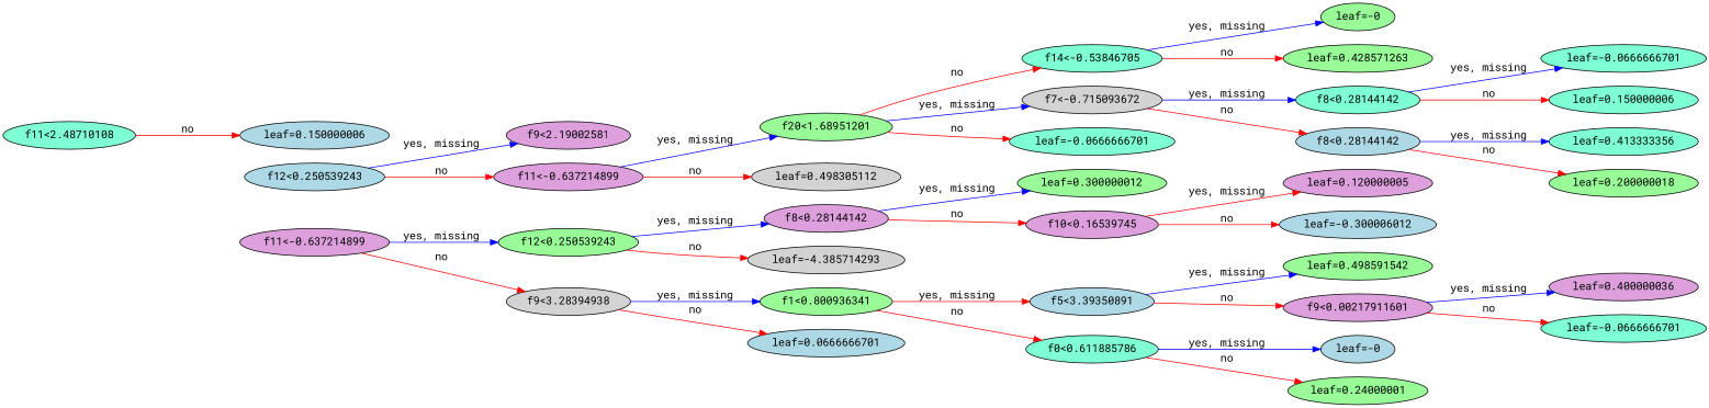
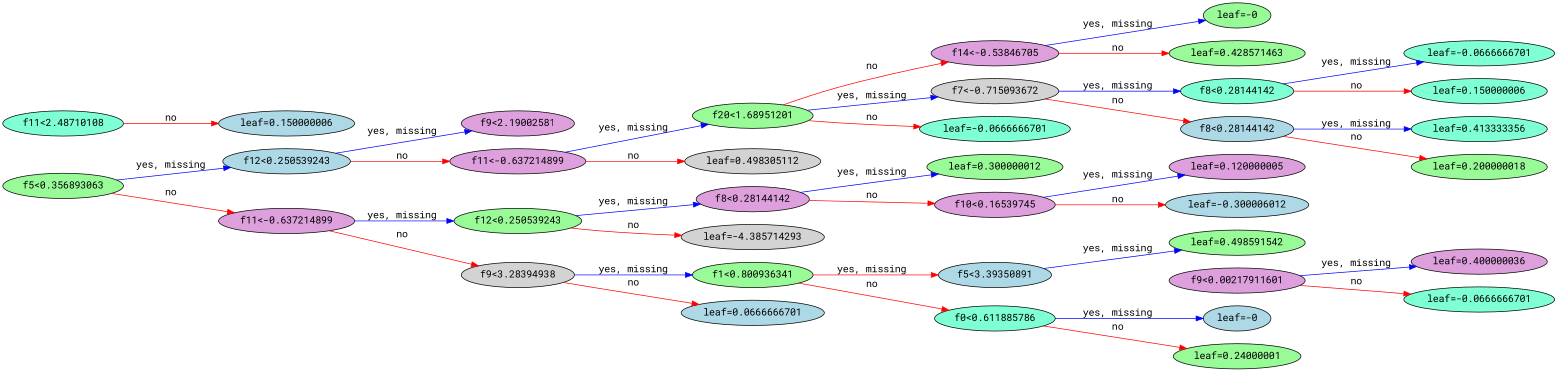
  digraph {
    fontname="Roboto Mono"
    rankdir=LR
    node [fillcolor=palegreen fontname="Roboto Mono" style=filled]
    edge [color="#FF0000" fontname="Roboto Mono"]
+   n1 [label="f5<0.356893063"]
    n2 [fillcolor=lightblue label="f12<0.250539243"]
    n3 [fillcolor=plum label="f11<-0.637214899"]
    n4 [fillcolor=plum label="f9<2.19002581"]
    n5 [fillcolor=plum label="f11<-0.637214899"]
    n6 [label="f12<0.250539243"]
    n7 [fillcolor=lightgrey label="f9<3.28394938"]
    n8 [label="f20<1.68951201"]
    n9 [fillcolor=lightgrey label="leaf=0.498305112"]
    n10 [fillcolor=plum label="f8<0.28144142"]
    n11 [fillcolor=lightgrey label="leaf=-4.385714293"]
    n12 [label="f1<0.800936341"]
    n13 [fillcolor=lightblue label="leaf=0.0666666701"]
    n14 [fillcolor=aquamarine label="f11<2.48710108"]
    n15 [fillcolor=lightblue label="leaf=0.150000006"]
-   n16 [fillcolor=aquamarine label="f14<-0.53846705"]
+   n16 [fillcolor=plum label="f14<-0.53846705"]
    n17 [label="leaf=-0"]
-   n18 [label="leaf=0.428571263"]
+   n18 [label="leaf=0.428571463"]
    n19 [fillcolor=lightgrey label="f7<-0.715093672"]
    n20 [fillcolor=aquamarine label="leaf=-0.0666666701"]
    n21 [fillcolor=aquamarine label="f8<0.28144142"]
    n22 [fillcolor=lightblue label="f8<0.28144142"]
    n23 [fillcolor=aquamarine label="leaf=-0.0666666701"]
    n24 [fillcolor=aquamarine label="leaf=0.150000006"]
    n25 [fillcolor=aquamarine label="leaf=0.413333356"]
    n26 [label="leaf=0.200000018"]
    n27 [label="leaf=0.300000012"]
    n28 [fillcolor=plum label="f10<0.16539745"]
    n29 [fillcolor=lightblue label="f5<3.39350891"]
    n30 [fillcolor=aquamarine label="f0<0.611885786"]
    n31 [fillcolor=plum label="leaf=0.120000005"]
    n32 [fillcolor=lightblue label="leaf=-0.300006012"]
    n33 [label="leaf=0.498591542"]
    n34 [fillcolor=plum label="f9<0.00217911601"]
    n35 [fillcolor=lightblue label="leaf=-0"]
    n36 [label="leaf=0.24000001"]
    n37 [fillcolor=plum label="leaf=0.400000036"]
    n38 [fillcolor=aquamarine label="leaf=-0.0666666701"]
+   n1 -> n2 [color="#0000FF" label="yes, missing"]
+   n1 -> n3 [label=no]
    n2 -> n4 [color="#0000FF" label="yes, missing"]
    n2 -> n5 [label=no]
    n3 -> n6 [color="#0000FF" label="yes, missing"]
    n3 -> n7 [label=no]
    n5 -> n8 [color="#0000FF" label="yes, missing"]
    n5 -> n9 [label=no]
    n6 -> n10 [color="#0000FF" label="yes, missing"]
    n6 -> n11 [label=no]
    n7 -> n12 [color="#0000FF" label="yes, missing"]
    n7 -> n13 [label=no]
    n8 -> n16 [label=no]
    n8 -> n19 [color="#0000FF" label="yes, missing"]
    n8 -> n20 [label=no]
    n10 -> n27 [color="#0000FF" label="yes, missing"]
    n10 -> n28 [label=no]
    n12 -> n29 [label="yes, missing"]
    n12 -> n30 [label=no]
    n14 -> n15 [label=no]
    n16 -> n17 [color="#0000FF" label="yes, missing"]
    n16 -> n18 [label=no]
    n19 -> n21 [color="#0000FF" label="yes, missing"]
    n19 -> n22 [label=no]
    n21 -> n23 [color="#0000FF" label="yes, missing"]
    n21 -> n24 [label=no]
    n22 -> n25 [color="#0000FF" label="yes, missing"]
    n22 -> n26 [label=no]
-   n28 -> n31 [label="yes, missing"]
+   n28 -> n31 [color="#0000FF" label="yes, missing"]
    n28 -> n32 [label=no]
    n29 -> n33 [color="#0000FF" label="yes, missing"]
-   n29 -> n34 [label=no]
    n30 -> n35 [color="#0000FF" label="yes, missing"]
    n30 -> n36 [label=no]
    n34 -> n37 [color="#0000FF" label="yes, missing"]
    n34 -> n38 [label=no]
  }
